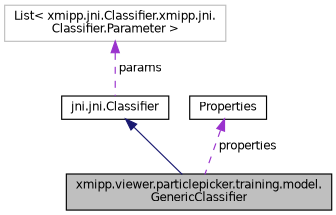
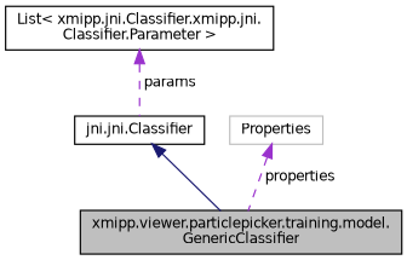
  digraph {
    node [color=black fillcolor=white fontname=Helvetica fontsize=10 shape=record style=filled]
    edge [color=darkorchid3 dir=back fontname=Helvetica fontsize=10 labelfontname=Helvetica labelfontsize=10 style=dashed]
    n1 [fillcolor=grey75 fontcolor=black height=0.2 label="xmipp.viewer.particlepicker.training.model.\lGenericClassifier" width=0.4]
    n2 [height=0.2 label="jni.jni.Classifier" width=0.4]
-   n3 [color=grey75 height=0.2 label="List\< xmipp.jni.Classifier.xmipp.jni.\lClassifier.Parameter \>" width=0.4]
-   n4 [height=0.2 label=Properties width=0.4]
+   n3 [height=0.2 label="List\< xmipp.jni.Classifier.xmipp.jni.\lClassifier.Parameter \>" width=0.4]
+   n4 [color=grey75 height=0.2 label=Properties width=0.4]
    n2 -> n1 [color=midnightblue style=solid]
    n3 -> n2 [label=" params"]
    n4 -> n1 [label=" properties"]
  }
